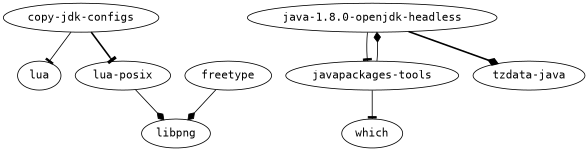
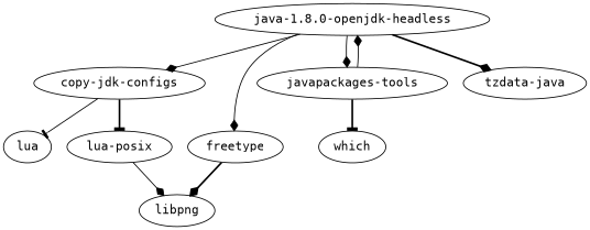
  strict digraph {
    node [fontname=monospace]
    edge [arrowhead=diamond style=solid]
    "copy-jdk-configs"
    lua
    "lua-posix"
    libpng
    freetype
    "java-1.8.0-openjdk-headless"
    "javapackages-tools"
    "tzdata-java"
    which
    "copy-jdk-configs" -> lua [arrowhead=tee]
    "copy-jdk-configs" -> "lua-posix" [arrowhead=tee style=bold]
    "lua-posix" -> libpng
-   freetype -> libpng
-   "java-1.8.0-openjdk-headless" -> "javapackages-tools" [arrowhead=tee]
+   freetype -> libpng [style=bold]
+   "java-1.8.0-openjdk-headless" -> "copy-jdk-configs"
+   "java-1.8.0-openjdk-headless" -> freetype
+   "java-1.8.0-openjdk-headless" -> "javapackages-tools"
    "java-1.8.0-openjdk-headless" -> "tzdata-java" [style=bold]
    "javapackages-tools" -> "java-1.8.0-openjdk-headless"
-   "javapackages-tools" -> which [arrowhead=tee]
+   "javapackages-tools" -> which [arrowhead=tee style=bold]
  }
